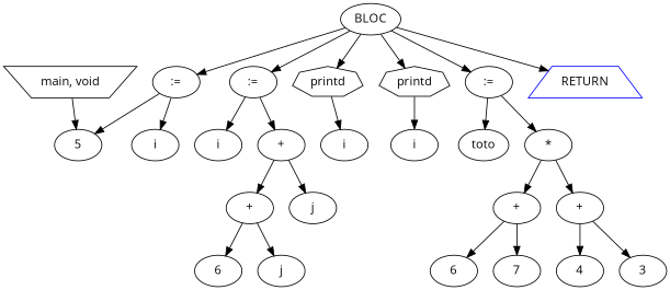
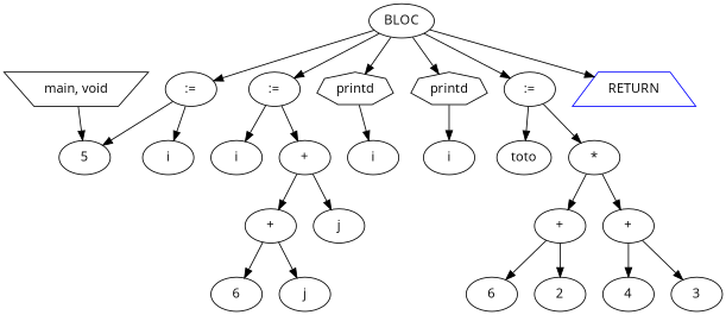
  digraph {
    fontname="Open Sans"
    node [fontname="Open Sans"]
    edge [fontname="Open Sans"]
    n1 [color=black label="main, void" shape=invtrapezium]
    n2 [label=5]
    n3 [label=BLOC]
    n4 [label=":="]
    n5 [label=":="]
    n6 [label=printd shape=septagon]
    n7 [label=printd shape=septagon]
    n8 [label=":="]
    n9 [color=blue label=RETURN shape=trapezium]
    n10 [label=i]
    n11 [label=i]
    n12 [label="+"]
    n13 [label=i]
    n14 [label=i]
    n15 [label=toto]
    n16 [label="*"]
    n17 [label="+"]
    n18 [label=j]
    n19 [label=6]
    n20 [label=j]
    n21 [label="+"]
    n22 [label="+"]
    n23 [label=6]
-   n24 [label=7]
+   n24 [label=2]
    n25 [label=4]
    n26 [label=3]
    n1 -> n2
    n3 -> n4
    n3 -> n5
    n3 -> n6
    n3 -> n7
    n3 -> n8
    n3 -> n9
    n4 -> n2
    n4 -> n10
    n5 -> n11
    n5 -> n12
    n6 -> n13
    n7 -> n14
    n8 -> n15
    n8 -> n16
    n12 -> n17
    n12 -> n18
    n16 -> n21
    n16 -> n22
    n17 -> n19
    n17 -> n20
    n21 -> n23
    n21 -> n24
    n22 -> n25
    n22 -> n26
  }
